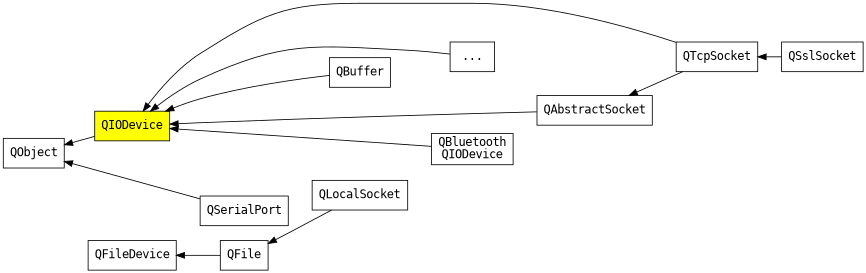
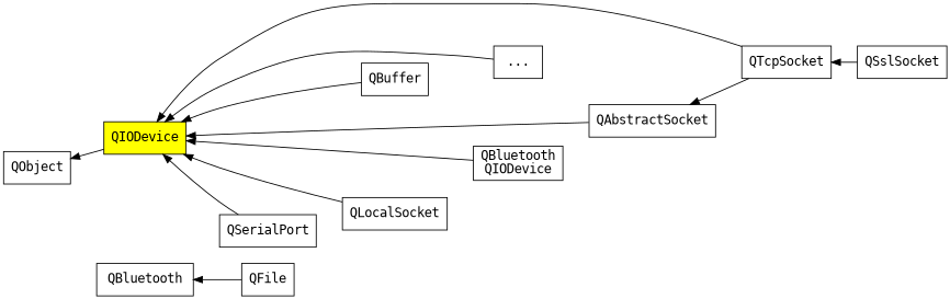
  digraph {
    rankdir=LR
    ranksep=0.4
    node [fontname=monospace shape=rect]
    edge [arrowhead=none arrowtail=normal dir=both]
    QIODevice [fillcolor=yellow style=filled]
    QAbstractSocket
    QLocalSocket
    n4 [label="QBluetooth\nQIODevice"]
    QSerialPort
    QBuffer
    n7 [label="..."]
    QTcpSocket
    QObject
-   QFileDevice
+   QFileDevice [label=QBluetooth]
    QFile
    QSslSocket
    QIODevice -> QAbstractSocket
-   QFile -> QLocalSocket
+   QIODevice -> QLocalSocket
    QIODevice -> n4
-   QObject -> QSerialPort
+   QIODevice -> QSerialPort
    QIODevice -> QBuffer
    QIODevice -> n7
    QIODevice -> QTcpSocket
    QAbstractSocket -> QTcpSocket
    QLocalSocket -> n4 [style=invis]
    n4 -> QAbstractSocket [style=invis]
    QSerialPort -> QLocalSocket [style=invis]
    QSerialPort -> QBuffer [style=invis]
    QBuffer -> n7 [style=invis]
    QTcpSocket -> QSslSocket
    QObject -> QIODevice
    QFileDevice -> QFile
  }
